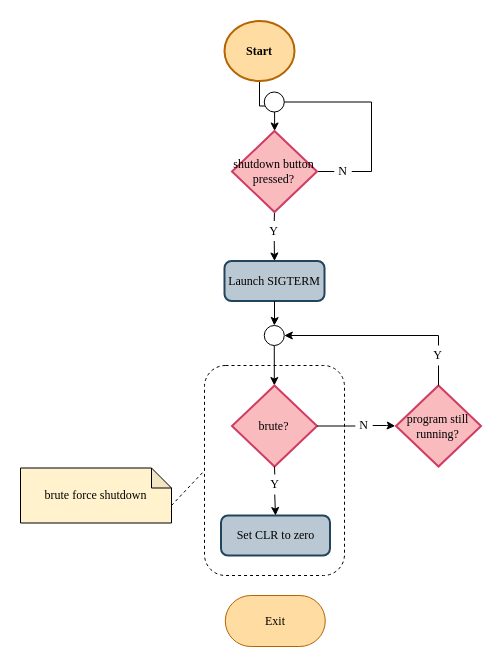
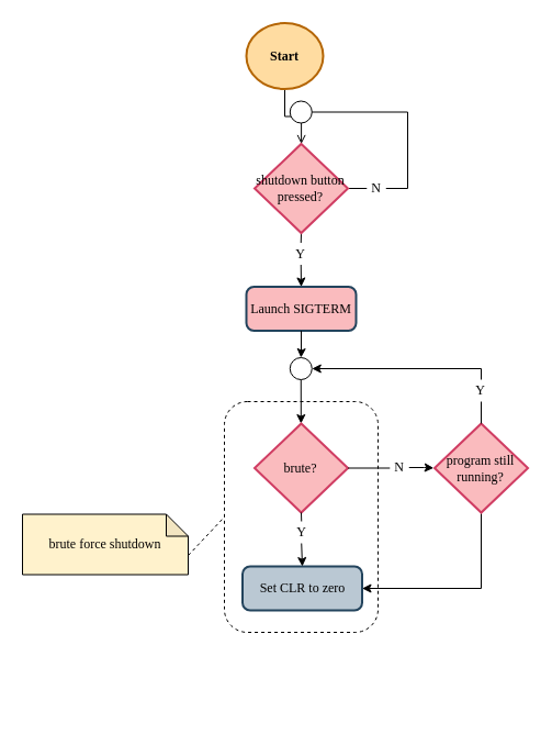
  <mxCell id="0" />
  <mxCell id="1" parent="0" />
  <mxCell id="2" value="" style="rounded=1;whiteSpace=wrap;html=1;fillColor=none;dashed=1;" vertex="1" parent="1"><mxGeometry x="204" y="365" width="140" height="210" as="geometry" /></mxCell>
- <mxCell id="3" style="edgeStyle=orthogonalEdgeStyle;rounded=0;orthogonalLoop=1;jettySize=auto;html=1;exitX=0.5;exitY=1;exitDx=0;exitDy=0;exitPerimeter=0;" edge="1" parent="1" source="4" target="10"><mxGeometry relative="1" as="geometry" /></mxCell>
+ <mxCell id="3" style="edgeStyle=orthogonalEdgeStyle;rounded=0;orthogonalLoop=1;jettySize=auto;html=1;exitX=0.5;exitY=1;exitDx=0;exitDy=0;exitPerimeter=0;endArrow=open;" edge="1" parent="1" source="4" target="10"><mxGeometry relative="1" as="geometry" /></mxCell>
  <mxCell id="4" value="Start" style="strokeWidth=2;html=1;shape=mxgraph.flowchart.start_1;whiteSpace=wrap;fontStyle=1;strokeColor=#b46504;fillColor=#FFDCA1;fontFamily=Consolas;" vertex="1" parent="1"><mxGeometry x="224" y="20.5" width="70" height="60" as="geometry" /></mxCell>
  <mxCell id="5" value="Set CLR to zero" style="rounded=1;whiteSpace=wrap;html=1;absoluteArcSize=1;arcSize=14;strokeWidth=2;fillColor=#bac8d3;strokeColor=#23445d;fontFamily=Consolas;" vertex="1" parent="1"><mxGeometry x="220.5" y="515" width="109" height="40" as="geometry" /></mxCell>
  <mxCell id="6" style="edgeStyle=orthogonalEdgeStyle;rounded=0;orthogonalLoop=1;jettySize=auto;html=1;exitX=0.5;exitY=1;exitDx=0;exitDy=0;endArrow=classic;endFill=1;" edge="1" parent="1" source="29" target="19"><mxGeometry relative="1" as="geometry"><Array as="points"><mxPoint x="274" y="365" /><mxPoint x="274" y="365" /></Array></mxGeometry></mxCell>
- <mxCell id="7" value="Launch SIGTERM" style="rounded=1;whiteSpace=wrap;html=1;absoluteArcSize=1;arcSize=14;strokeWidth=2;fillColor=#bac8d3;strokeColor=#23445d;fontFamily=Consolas;" vertex="1" parent="1"><mxGeometry x="224" y="260.5" width="100" height="40" as="geometry" /></mxCell>
+ <mxCell id="7" value="Launch SIGTERM" style="rounded=1;whiteSpace=wrap;html=1;absoluteArcSize=1;arcSize=14;strokeWidth=2;fillColor=#fabbbe;strokeColor=#23445d;fontFamily=Consolas;" vertex="1" parent="1"><mxGeometry x="224" y="260.5" width="100" height="40" as="geometry" /></mxCell>
  <mxCell id="8" style="edgeStyle=orthogonalEdgeStyle;rounded=0;orthogonalLoop=1;jettySize=auto;html=1;exitX=0.5;exitY=1;exitDx=0;exitDy=0;exitPerimeter=0;entryX=0.5;entryY=0;entryDx=0;entryDy=0;endArrow=none;endFill=0;" edge="1" parent="1" source="10" target="12"><mxGeometry relative="1" as="geometry" /></mxCell>
  <mxCell id="9" style="edgeStyle=orthogonalEdgeStyle;rounded=0;orthogonalLoop=1;jettySize=auto;html=1;exitX=1;exitY=0.5;exitDx=0;exitDy=0;exitPerimeter=0;entryX=0;entryY=0.5;entryDx=0;entryDy=0;endArrow=none;endFill=0;" edge="1" parent="1" source="10" target="14"><mxGeometry relative="1" as="geometry" /></mxCell>
  <mxCell id="10" value="shutdown button pressed?" style="strokeWidth=2;html=1;shape=mxgraph.flowchart.decision;whiteSpace=wrap;fillColor=#FABBBE;strokeColor=#D03D63;fontFamily=Consolas;" vertex="1" parent="1"><mxGeometry x="231.49" y="130.5" width="85.05" height="81" as="geometry" /></mxCell>
  <mxCell id="11" style="edgeStyle=orthogonalEdgeStyle;rounded=0;orthogonalLoop=1;jettySize=auto;html=1;exitX=0.5;exitY=1;exitDx=0;exitDy=0;entryX=0.5;entryY=0;entryDx=0;entryDy=0;" edge="1" parent="1" source="12" target="7"><mxGeometry relative="1" as="geometry" /></mxCell>
  <mxCell id="12" value="Y" style="text;html=1;strokeColor=none;fillColor=none;align=center;verticalAlign=middle;whiteSpace=wrap;rounded=0;fontFamily=Consolas;" vertex="1" parent="1"><mxGeometry x="265" y="220.5" width="17.47" height="20" as="geometry" /></mxCell>
  <mxCell id="13" style="edgeStyle=orthogonalEdgeStyle;rounded=0;orthogonalLoop=1;jettySize=auto;html=1;exitX=1;exitY=0.5;exitDx=0;exitDy=0;endArrow=none;endFill=0;entryX=1;entryY=0.5;entryDx=0;entryDy=0;" edge="1" parent="1" source="14" target="15"><mxGeometry relative="1" as="geometry"><mxPoint x="314" y="90.5" as="targetPoint" /><Array as="points"><mxPoint x="371" y="171.5" /><mxPoint x="371" y="101.5" /></Array></mxGeometry></mxCell>
  <mxCell id="14" value="N" style="text;html=1;strokeColor=none;fillColor=none;align=center;verticalAlign=middle;whiteSpace=wrap;rounded=0;fontFamily=Consolas;" vertex="1" parent="1"><mxGeometry x="333.78" y="161" width="17.47" height="20" as="geometry" /></mxCell>
  <mxCell id="15" value="" style="ellipse;whiteSpace=wrap;html=1;aspect=fixed;fontFamily=Consolas;" vertex="1" parent="1"><mxGeometry x="263.78" y="91.5" width="20" height="20" as="geometry" /></mxCell>
- <mxCell id="16" value="Exit" style="rounded=1;whiteSpace=wrap;html=1;arcSize=50;fillColor=#FFDCA1;strokeColor=#B46504;fontFamily=Consolas;" vertex="1" parent="1"><mxGeometry x="224.8" y="595" width="99.98" height="51" as="geometry" /></mxCell>
  <mxCell id="17" style="edgeStyle=orthogonalEdgeStyle;rounded=0;orthogonalLoop=1;jettySize=auto;html=1;exitX=0.5;exitY=1;exitDx=0;exitDy=0;exitPerimeter=0;entryX=0.5;entryY=0;entryDx=0;entryDy=0;endArrow=classic;endFill=1;" edge="1" parent="1" source="20" target="5"><mxGeometry relative="1" as="geometry" /></mxCell>
  <mxCell id="18" style="edgeStyle=orthogonalEdgeStyle;rounded=0;orthogonalLoop=1;jettySize=auto;html=1;exitX=1;exitY=0.5;exitDx=0;exitDy=0;endArrow=classic;endFill=1;entryX=-0.009;entryY=0.499;entryDx=0;entryDy=0;entryPerimeter=0;" edge="1" parent="1" source="22" target="28"><mxGeometry relative="1" as="geometry"><mxPoint x="377.667" y="425.833" as="sourcePoint" /><mxPoint x="395" y="426" as="targetPoint" /><Array as="points"><mxPoint x="386" y="425" /></Array></mxGeometry></mxCell>
  <mxCell id="19" value="brute?" style="strokeWidth=2;html=1;shape=mxgraph.flowchart.decision;whiteSpace=wrap;fillColor=#FABBBE;strokeColor=#D03D63;fontFamily=Consolas;" vertex="1" parent="1"><mxGeometry x="231.49" y="385" width="85.05" height="81" as="geometry" /></mxCell>
  <mxCell id="20" value="Y" style="text;html=1;strokeColor=none;fillColor=none;align=center;verticalAlign=middle;whiteSpace=wrap;rounded=0;fontFamily=Consolas;" vertex="1" parent="1"><mxGeometry x="265.5" y="474" width="17.47" height="20" as="geometry" /></mxCell>
  <mxCell id="21" style="edgeStyle=orthogonalEdgeStyle;rounded=0;orthogonalLoop=1;jettySize=auto;html=1;exitX=0.5;exitY=1;exitDx=0;exitDy=0;exitPerimeter=0;entryX=0.5;entryY=0;entryDx=0;entryDy=0;endArrow=none;endFill=0;" edge="1" parent="1" source="19" target="20"><mxGeometry relative="1" as="geometry"><mxPoint x="274" y="466.31" as="sourcePoint" /><mxPoint x="274" y="513.897" as="targetPoint" /></mxGeometry></mxCell>
  <mxCell id="22" value="N" style="text;html=1;strokeColor=none;fillColor=none;align=center;verticalAlign=middle;whiteSpace=wrap;rounded=0;fontFamily=Consolas;" vertex="1" parent="1"><mxGeometry x="354.78" y="415" width="17.47" height="20" as="geometry" /></mxCell>
  <mxCell id="23" style="edgeStyle=orthogonalEdgeStyle;rounded=0;orthogonalLoop=1;jettySize=auto;html=1;exitX=1;exitY=0.5;exitDx=0;exitDy=0;exitPerimeter=0;entryX=0;entryY=0.5;entryDx=0;entryDy=0;endArrow=none;endFill=0;" edge="1" parent="1" source="19" target="22"><mxGeometry relative="1" as="geometry"><mxPoint x="342.667" y="425.667" as="sourcePoint" /><mxPoint x="390.4" y="425.4" as="targetPoint" /></mxGeometry></mxCell>
  <mxCell id="24" style="rounded=0;orthogonalLoop=1;jettySize=auto;html=1;exitX=0;exitY=0;exitDx=151;exitDy=37.5;exitPerimeter=0;endArrow=none;endFill=0;dashed=1;entryX=0;entryY=0.5;entryDx=0;entryDy=0;" edge="1" parent="1" source="25" target="2"><mxGeometry relative="1" as="geometry"><mxPoint x="184" y="455" as="targetPoint" /></mxGeometry></mxCell>
  <mxCell id="25" value="brute force shutdown" style="shape=note;html=1;backgroundOutline=1;darkOpacity=0.05;size=20;fillColor=#fff2cc;strokeColor=#000000;whiteSpace=wrap;fontFamily=Consolas;spacing=2;" vertex="1" parent="1"><mxGeometry x="20" y="467.5" width="151" height="55" as="geometry" /></mxCell>
  <mxCell id="26" style="edgeStyle=orthogonalEdgeStyle;rounded=0;orthogonalLoop=1;jettySize=auto;html=1;exitX=0.5;exitY=0;exitDx=0;exitDy=0;exitPerimeter=0;entryX=1;entryY=0.5;entryDx=0;entryDy=0;endArrow=classic;endFill=1;" edge="1" parent="1" source="31" target="29"><mxGeometry relative="1" as="geometry"><Array as="points"><mxPoint x="438" y="335" /></Array></mxGeometry></mxCell>
+ <mxCell id="27" style="edgeStyle=orthogonalEdgeStyle;rounded=0;orthogonalLoop=1;jettySize=auto;html=1;exitX=0.5;exitY=1;exitDx=0;exitDy=0;exitPerimeter=0;entryX=1;entryY=0.5;entryDx=0;entryDy=0;endArrow=classic;endFill=1;" edge="1" parent="1" source="28" target="5"><mxGeometry relative="1" as="geometry" /></mxCell>
  <mxCell id="28" value="program still running?" style="strokeWidth=2;html=1;shape=mxgraph.flowchart.decision;whiteSpace=wrap;fillColor=#FABBBE;strokeColor=#D03D63;fontFamily=Consolas;" vertex="1" parent="1"><mxGeometry x="395.49" y="385" width="85.05" height="81" as="geometry" /></mxCell>
  <mxCell id="29" value="" style="ellipse;whiteSpace=wrap;html=1;aspect=fixed;fontFamily=Consolas;" vertex="1" parent="1"><mxGeometry x="263.78" y="325" width="20" height="20" as="geometry" /></mxCell>
  <mxCell id="30" style="edgeStyle=orthogonalEdgeStyle;rounded=0;orthogonalLoop=1;jettySize=auto;html=1;exitX=0.5;exitY=1;exitDx=0;exitDy=0;endArrow=classic;endFill=1;" edge="1" parent="1" source="7" target="29"><mxGeometry relative="1" as="geometry"><mxPoint x="274" y="300.714" as="sourcePoint" /><mxPoint x="274" y="385" as="targetPoint" /></mxGeometry></mxCell>
  <mxCell id="31" value="Y" style="text;html=1;strokeColor=none;fillColor=none;align=center;verticalAlign=middle;whiteSpace=wrap;rounded=0;fontFamily=Consolas;" vertex="1" parent="1"><mxGeometry x="429.28" y="345" width="17.47" height="20" as="geometry" /></mxCell>
  <mxCell id="32" style="edgeStyle=orthogonalEdgeStyle;rounded=0;orthogonalLoop=1;jettySize=auto;html=1;exitX=0.5;exitY=0;exitDx=0;exitDy=0;exitPerimeter=0;entryX=0.5;entryY=1;entryDx=0;entryDy=0;endArrow=none;endFill=0;" edge="1" parent="1" source="28" target="31"><mxGeometry relative="1" as="geometry"><mxPoint x="412.286" y="385.286" as="sourcePoint" /><mxPoint x="284.857" y="345.286" as="targetPoint" /></mxGeometry></mxCell>
